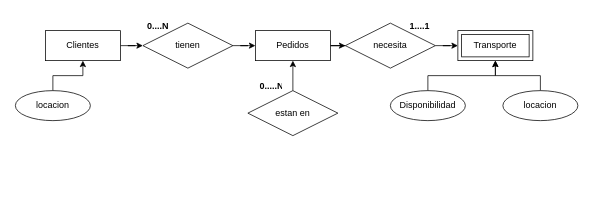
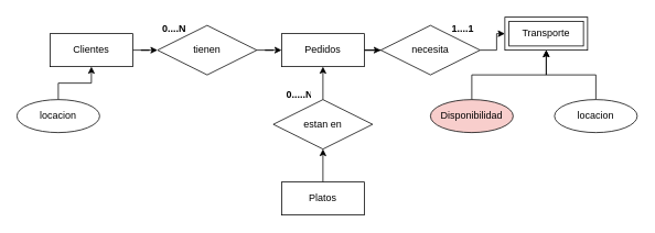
  <mxCell id="0" />
  <mxCell id="1" parent="0" />
  <mxCell id="2" style="edgeStyle=orthogonalEdgeStyle;rounded=0;orthogonalLoop=1;jettySize=auto;html=1;entryX=0;entryY=0.5;entryDx=0;entryDy=0;" parent="1" source="3" target="16" edge="1"><mxGeometry relative="1" as="geometry" /></mxCell>
  <mxCell id="3" value="Pedidos" style="whiteSpace=wrap;html=1;align=center;" parent="1" vertex="1"><mxGeometry x="340" y="40" width="100" height="40" as="geometry" /></mxCell>
  <mxCell id="4" style="edgeStyle=orthogonalEdgeStyle;rounded=0;orthogonalLoop=1;jettySize=auto;html=1;entryX=0;entryY=0.5;entryDx=0;entryDy=0;" parent="1" source="5" target="10" edge="1"><mxGeometry relative="1" as="geometry" /></mxCell>
  <mxCell id="5" value="Clientes" style="whiteSpace=wrap;html=1;align=center;" parent="1" vertex="1"><mxGeometry x="60" y="40" width="100" height="40" as="geometry" /></mxCell>
- <mxCell id="8" value="Transporte" style="shape=ext;margin=3;double=1;whiteSpace=wrap;html=1;align=center;" parent="1" vertex="1"><mxGeometry x="610" y="40" width="100" height="40" as="geometry" /></mxCell>
+ <mxCell id="6" style="edgeStyle=orthogonalEdgeStyle;rounded=0;orthogonalLoop=1;jettySize=auto;html=1;entryX=0.5;entryY=1;entryDx=0;entryDy=0;" parent="1" source="7" target="12" edge="1"><mxGeometry relative="1" as="geometry" /></mxCell>
+ <mxCell id="7" value="Platos" style="whiteSpace=wrap;html=1;align=center;" parent="1" vertex="1"><mxGeometry x="340" y="220" width="100" height="40" as="geometry" /></mxCell>
+ <mxCell id="8" value="Transporte" style="shape=ext;margin=3;double=1;whiteSpace=wrap;html=1;align=center;" parent="1" vertex="1"><mxGeometry x="610" y="20" width="100" height="40" as="geometry" /></mxCell>
  <mxCell id="9" value="" style="edgeStyle=orthogonalEdgeStyle;rounded=0;orthogonalLoop=1;jettySize=auto;html=1;" parent="1" source="10" target="3" edge="1"><mxGeometry relative="1" as="geometry" /></mxCell>
  <mxCell id="10" value="tienen" style="shape=rhombus;perimeter=rhombusPerimeter;whiteSpace=wrap;html=1;align=center;" parent="1" vertex="1"><mxGeometry x="190" y="30" width="120" height="60" as="geometry" /></mxCell>
  <mxCell id="11" style="edgeStyle=orthogonalEdgeStyle;rounded=0;orthogonalLoop=1;jettySize=auto;html=1;entryX=0.5;entryY=1;entryDx=0;entryDy=0;" parent="1" source="12" target="3" edge="1"><mxGeometry relative="1" as="geometry" /></mxCell>
  <mxCell id="12" value="estan en" style="shape=rhombus;perimeter=rhombusPerimeter;whiteSpace=wrap;html=1;align=center;" parent="1" vertex="1"><mxGeometry x="330" y="120" width="120" height="60" as="geometry" /></mxCell>
  <mxCell id="13" value="&lt;b&gt;0.....N&lt;/b&gt;" style="text;strokeColor=none;fillColor=none;spacingLeft=4;spacingRight=4;overflow=hidden;rotatable=0;points=[[0,0.5],[1,0.5]];portConstraint=eastwest;fontSize=12;whiteSpace=wrap;html=1;" parent="1" vertex="1"><mxGeometry x="340" y="100" width="40" height="30" as="geometry" /></mxCell>
  <mxCell id="14" value="&lt;b&gt;0....N&lt;/b&gt;" style="text;strokeColor=none;fillColor=none;spacingLeft=4;spacingRight=4;overflow=hidden;rotatable=0;points=[[0,0.5],[1,0.5]];portConstraint=eastwest;fontSize=12;whiteSpace=wrap;html=1;" parent="1" vertex="1"><mxGeometry x="190" y="20" width="40" height="30" as="geometry" /></mxCell>
  <mxCell id="15" value="" style="edgeStyle=orthogonalEdgeStyle;rounded=0;orthogonalLoop=1;jettySize=auto;html=1;" parent="1" source="16" target="8" edge="1"><mxGeometry relative="1" as="geometry" /></mxCell>
  <mxCell id="16" value="necesita" style="shape=rhombus;perimeter=rhombusPerimeter;whiteSpace=wrap;html=1;align=center;" parent="1" vertex="1"><mxGeometry x="460" y="30" width="120" height="60" as="geometry" /></mxCell>
  <mxCell id="17" value="&lt;b&gt;1....1&lt;/b&gt;" style="text;strokeColor=none;fillColor=none;spacingLeft=4;spacingRight=4;overflow=hidden;rotatable=0;points=[[0,0.5],[1,0.5]];portConstraint=eastwest;fontSize=12;whiteSpace=wrap;html=1;" parent="1" vertex="1"><mxGeometry x="540" y="20" width="40" height="30" as="geometry" /></mxCell>
  <mxCell id="18" value="" style="edgeStyle=orthogonalEdgeStyle;rounded=0;orthogonalLoop=1;jettySize=auto;html=1;" parent="1" source="19" target="8" edge="1"><mxGeometry relative="1" as="geometry" /></mxCell>
- <mxCell id="19" value="Disponibilidad" style="ellipse;whiteSpace=wrap;html=1;align=center;" parent="1" vertex="1"><mxGeometry x="520" y="120" width="100" height="40" as="geometry" /></mxCell>
+ <mxCell id="19" value="Disponibilidad" style="ellipse;whiteSpace=wrap;html=1;align=center;fillColor=#f8cecc;" parent="1" vertex="1"><mxGeometry x="520" y="120" width="100" height="40" as="geometry" /></mxCell>
  <mxCell id="20" value="" style="edgeStyle=orthogonalEdgeStyle;rounded=0;orthogonalLoop=1;jettySize=auto;html=1;" parent="1" source="21" target="5" edge="1"><mxGeometry relative="1" as="geometry" /></mxCell>
  <mxCell id="21" value="locacion" style="ellipse;whiteSpace=wrap;html=1;align=center;" parent="1" vertex="1"><mxGeometry x="20" y="120" width="100" height="40" as="geometry" /></mxCell>
  <mxCell id="22" value="" style="edgeStyle=orthogonalEdgeStyle;rounded=0;orthogonalLoop=1;jettySize=auto;html=1;" parent="1" source="23" target="8" edge="1"><mxGeometry relative="1" as="geometry" /></mxCell>
  <mxCell id="23" value="locacion" style="ellipse;whiteSpace=wrap;html=1;align=center;" parent="1" vertex="1"><mxGeometry x="670" y="120" width="100" height="40" as="geometry" /></mxCell>
